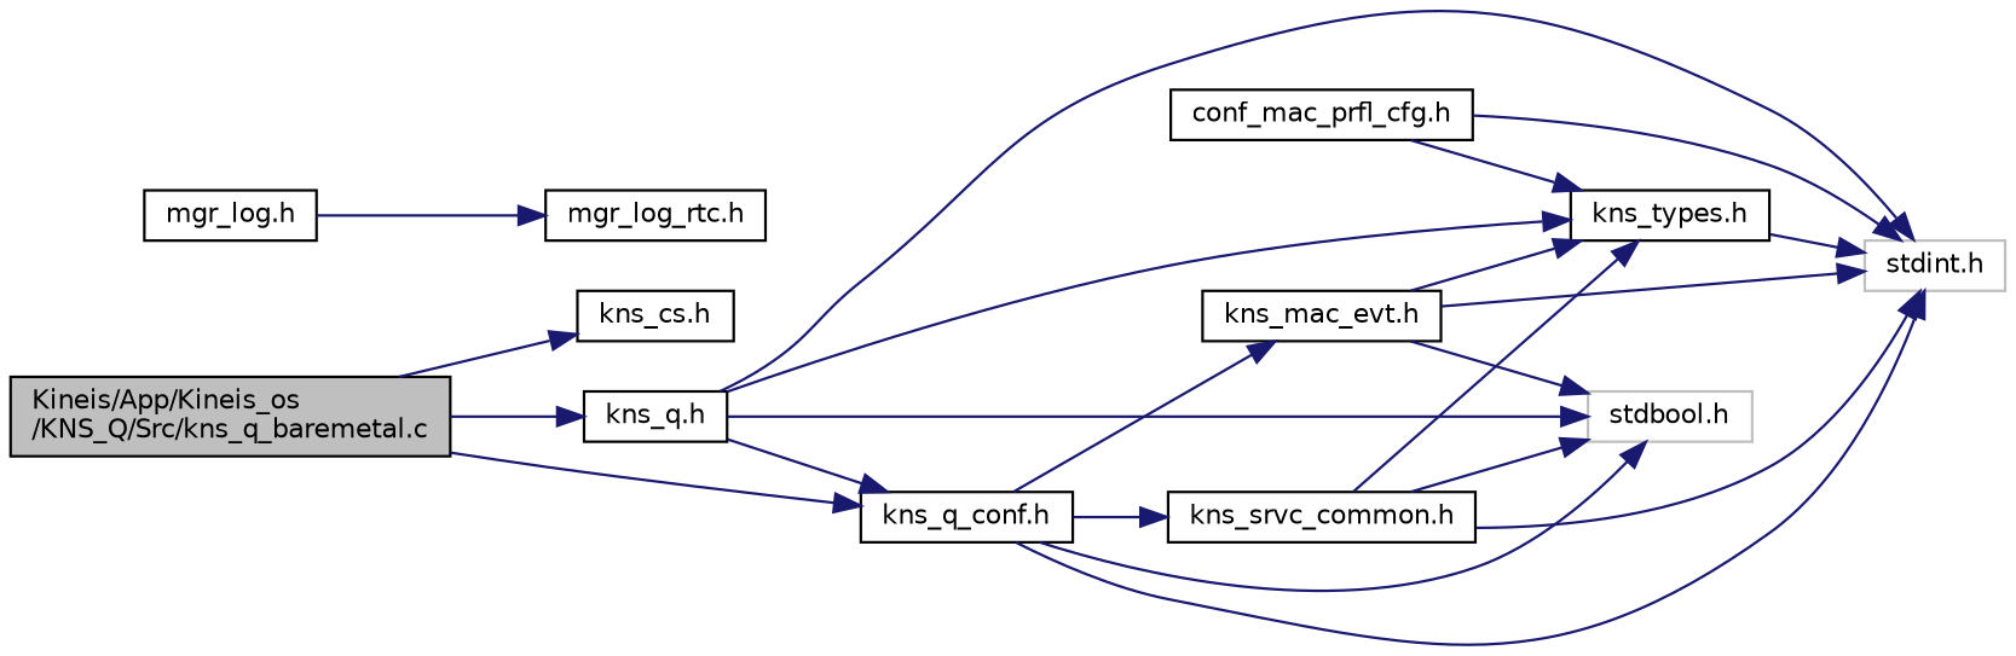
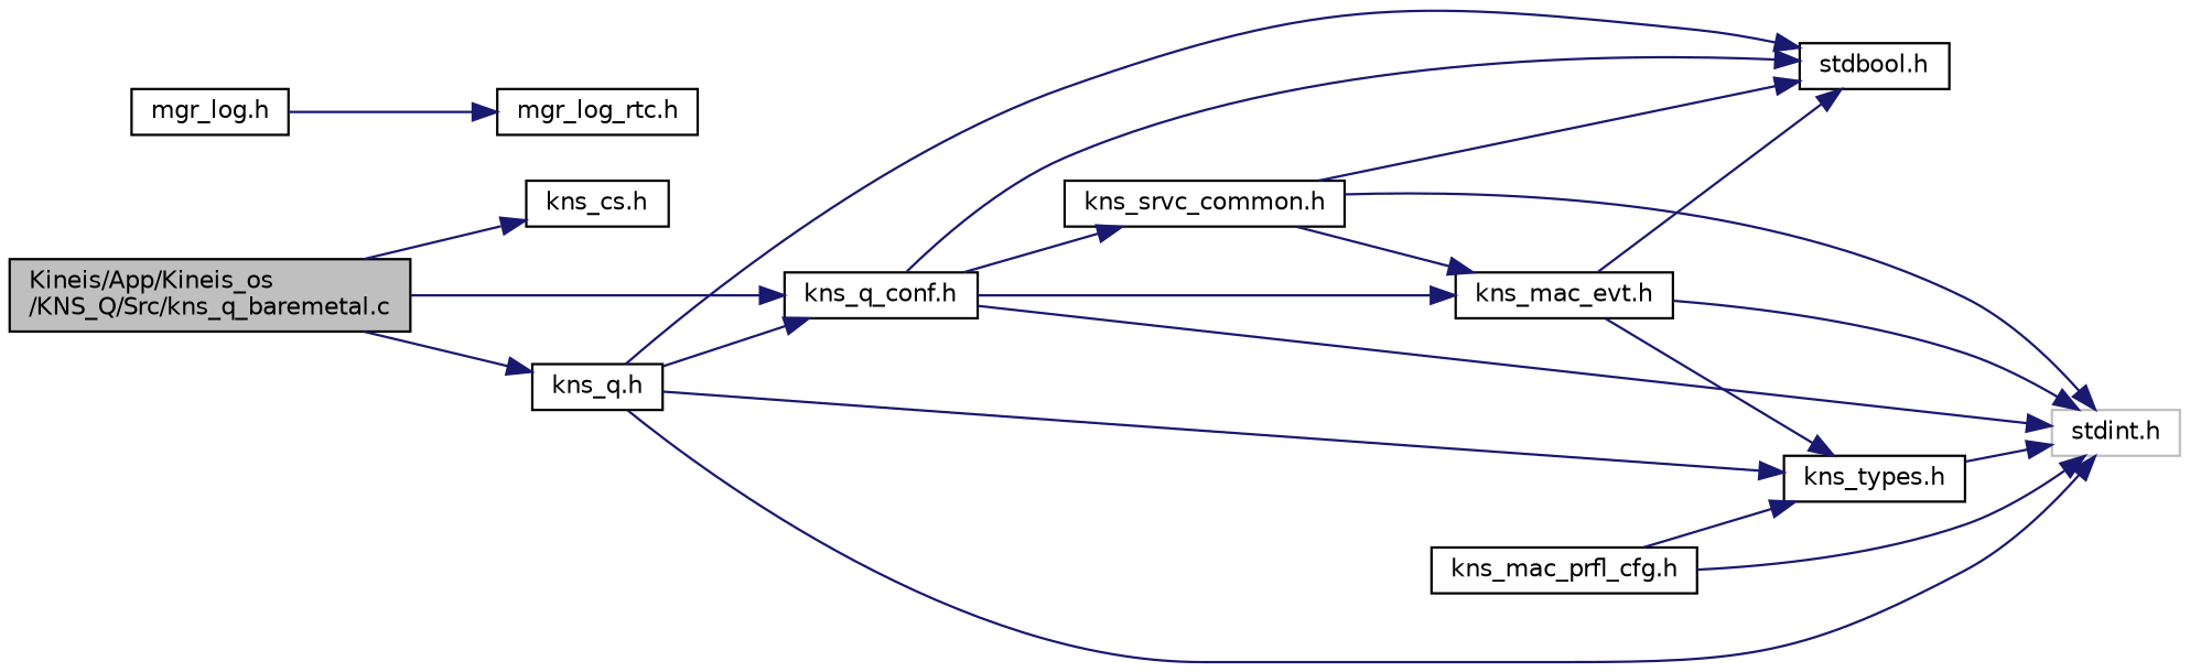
  digraph {
    rankdir=LR
    node [color=black fillcolor=white fontname=Helvetica fontsize=10 shape=record style=filled]
    edge [color=midnightblue fontname=Helvetica fontsize=10 labelfontname=Helvetica labelfontsize=10 style=solid]
    n1 [fillcolor=grey75 fontcolor=black height=0.2 label="Kineis/App/Kineis_os\l/KNS_Q/Src/kns_q_baremetal.c" width=0.4]
    n2 [height=0.2 label="kns_cs.h" width=0.4]
    n3 [height=0.2 label="kns_q_conf.h" width=0.4]
    n4 [height=0.2 label="kns_q.h" width=0.4]
-   n5 [color=grey75 height=0.2 label="stdbool.h" width=0.4]
+   n5 [height=0.2 label="stdbool.h" width=0.4]
    n6 [color=grey75 height=0.2 label="stdint.h" width=0.4]
    n7 [height=0.2 label="kns_mac_evt.h" width=0.4]
    n8 [height=0.2 label="kns_srvc_common.h" width=0.4]
    n9 [height=0.2 label="kns_types.h" width=0.4]
    n10 [height=0.2 label="mgr_log.h" width=0.4]
    n11 [height=0.2 label="mgr_log_rtc.h" width=0.4]
-   n12 [height=0.2 label="conf_mac_prfl_cfg.h" width=0.4]
+   n12 [height=0.2 label="kns_mac_prfl_cfg.h" width=0.4]
    n1 -> n2
    n1 -> n3
    n1 -> n4
    n3 -> n5
    n3 -> n6
    n3 -> n7
    n3 -> n8
    n4 -> n3
    n4 -> n5
    n4 -> n6
    n4 -> n9
    n7 -> n5
    n7 -> n6
    n7 -> n9
    n8 -> n5
    n8 -> n6
-   n8 -> n9
+   n8 -> n7
    n9 -> n6
    n10 -> n11
    n12 -> n6
    n12 -> n9
  }
